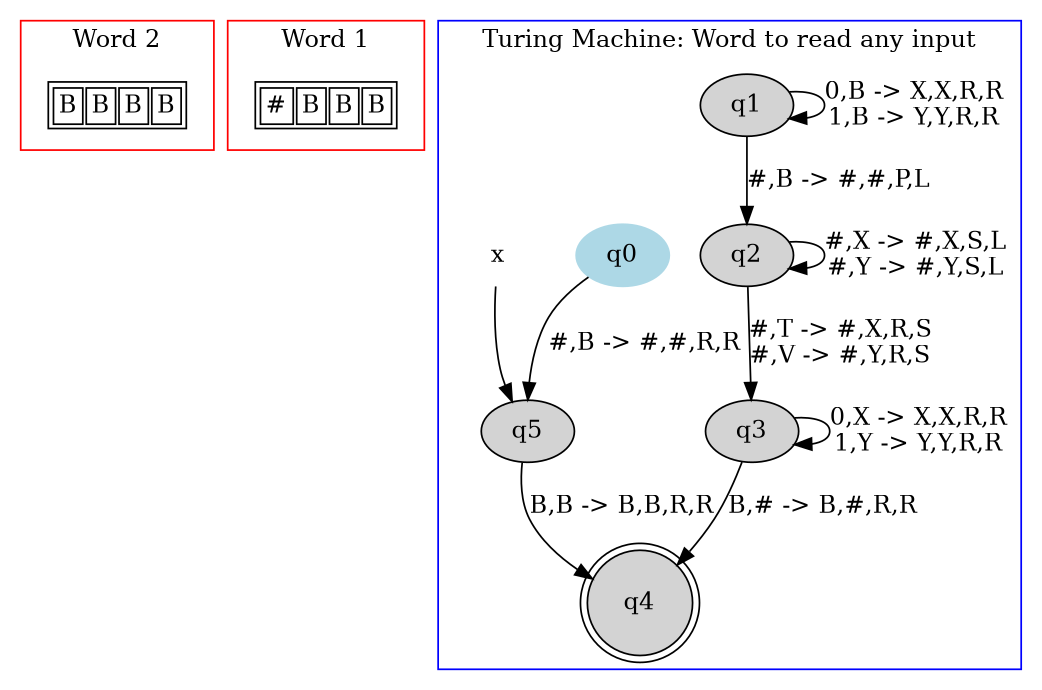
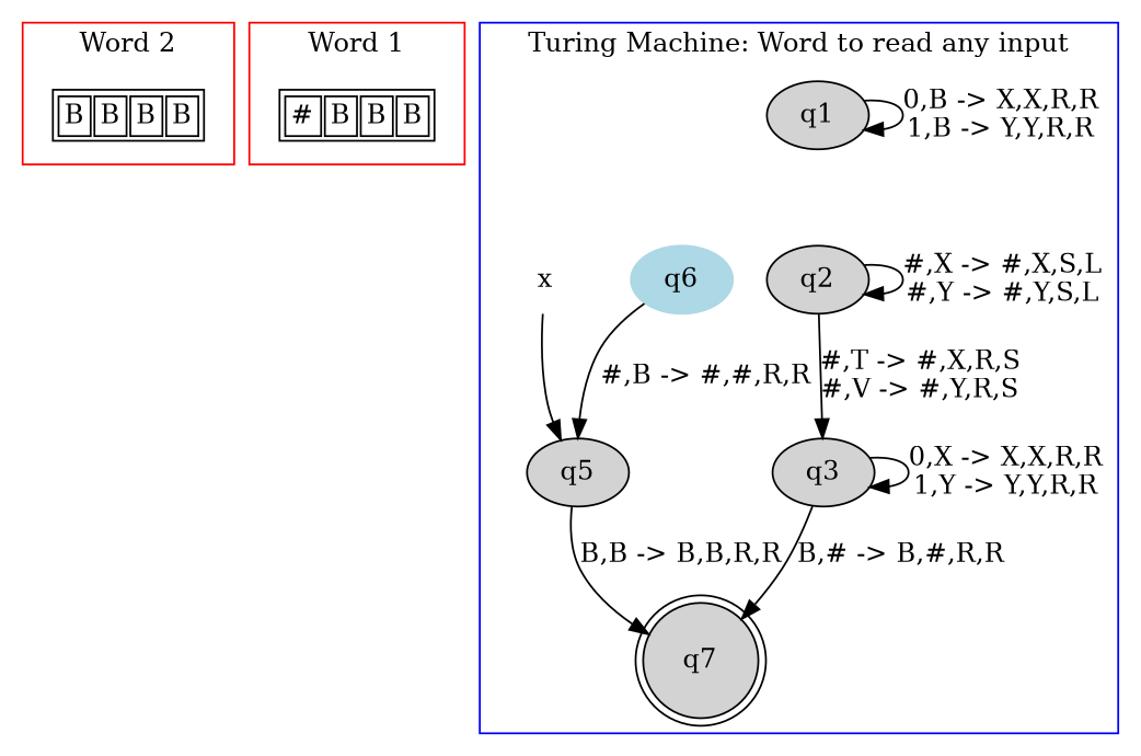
  digraph {
    node [style=filled]
    n1 [label=<<TABLE> <TR> <TD><FONT>B</FONT></TD> <TD><FONT>B</FONT></TD> <TD><FONT>B</FONT></TD> <TD><FONT>B</FONT></TD> </TR> </TABLE>> shape=plaintext style=""]
    n2 [label=<<TABLE> <TR> <TD><FONT>#</FONT></TD> <TD><FONT>B</FONT></TD> <TD><FONT>B</FONT></TD> <TD><FONT>B</FONT></TD> </TR> </TABLE>> shape=plaintext style=""]
-   q0 [color=lightblue]
+   q0 [color=lightblue label=q6]
    q1
    q5
    q2
    q3
-   q4 [shape=doublecircle]
+   q4 [shape=doublecircle label=q7]
    x [color=white]
    subgraph cluster_1 {
      color=red
      label="Word 2"
      n1
    }
    subgraph cluster_2 {
      color=red
      label="Word 1"
      n2
    }
    subgraph cluster_3 {
      color=blue
      label="Turing Machine: Word to read any input"
      q0
      q1
      q5
      q2
      q3
      q4
      x
    }
    q0 -> q5 [label="#,B -> #,#,R,R"]
    q1 -> q1 [label="0,B -> X,X,R,R\n1,B -> Y,Y,R,R"]
-   q1 -> q2 [label="#,B -> #,#,P,L"]
    q5 -> q4 [label="B,B -> B,B,R,R"]
    q2 -> q2 [label="#,X -> #,X,S,L\n#,Y -> #,Y,S,L"]
    q2 -> q3 [label="#,T -> #,X,R,S\n#,V -> #,Y,R,S"]
    q3 -> q3 [label="0,X -> X,X,R,R\n1,Y -> Y,Y,R,R"]
    q3 -> q4 [label="B,# -> B,#,R,R"]
    x -> q5
  }
